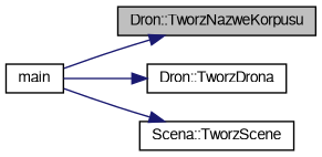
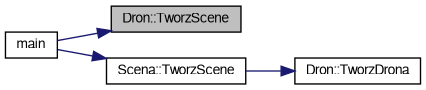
  digraph {
    rankdir=RL
    node [color=black fillcolor=white fontname=FreeSans fontsize=10 shape=record style=filled]
    edge [color=midnightblue dir=back fontname=FreeSans fontsize=10 labelfontname=FreeSans labelfontsize=10 style=solid]
-   n1 [fillcolor=grey75 fontcolor=black height=0.2 label="Dron::TworzNazweKorpusu" width=0.4]
+   n1 [fillcolor=grey75 fontcolor=black height=0.2 label="Dron::TworzScene" width=0.4]
    n2 [height=0.2 label=main width=0.4]
    n3 [height=0.2 label="Dron::TworzDrona" width=0.4]
    n4 [height=0.2 label="Scena::TworzScene" width=0.4]
    n1 -> n2
-   n3 -> n2
+   n3 -> n4
    n4 -> n2
  }
